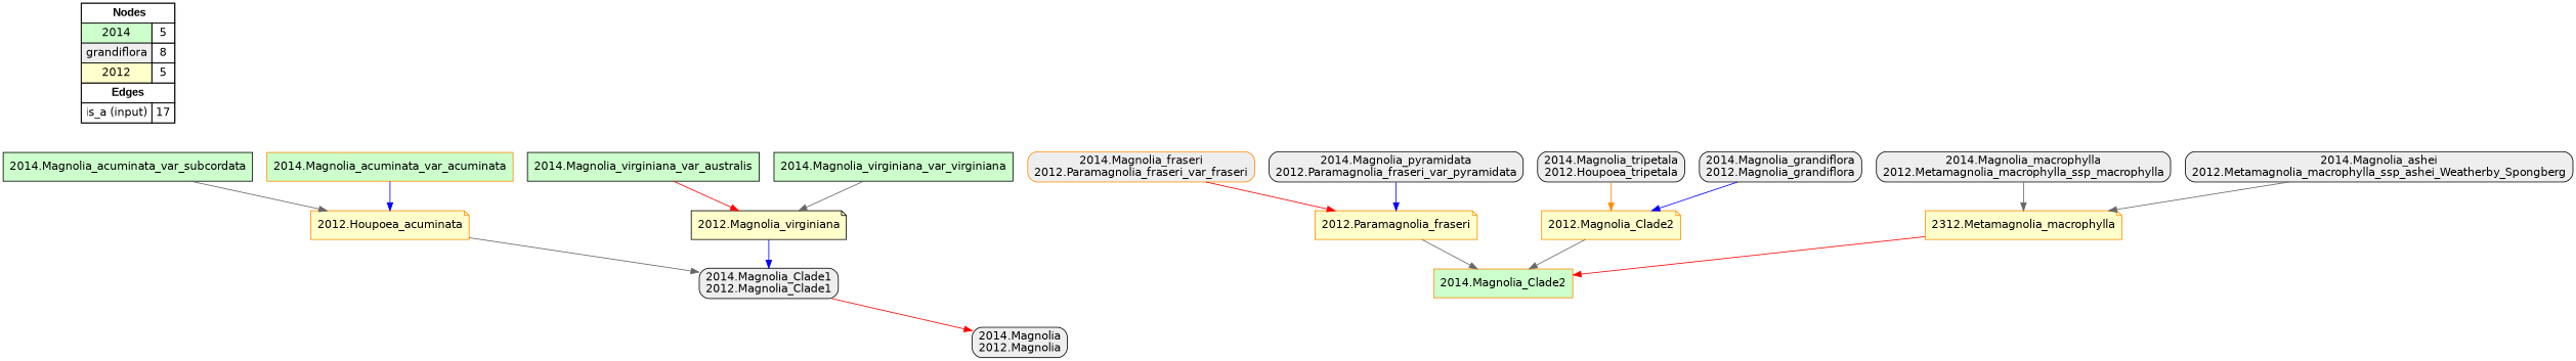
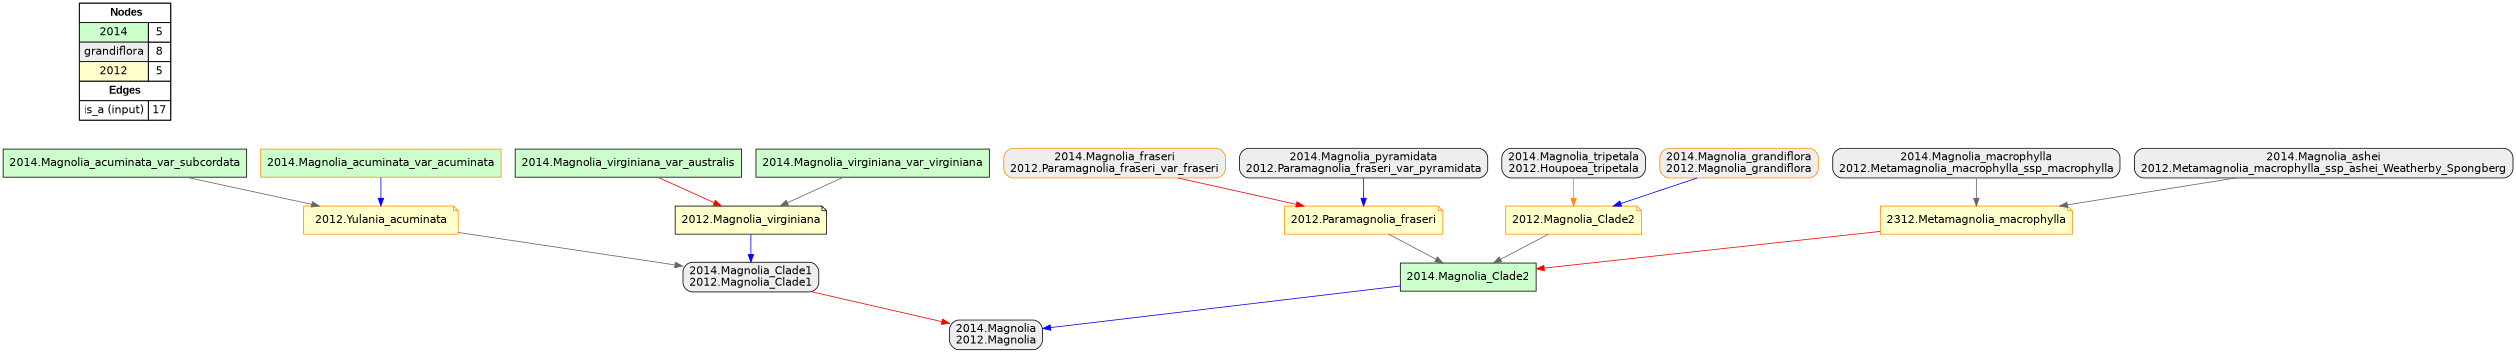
  digraph {
    fontname="DejaVu Sans"
    rankdir=TB
    node [fillcolor="#EEEEEE" fontname="DejaVu Sans" shape=box style=filled color=black]
    edge [arrowhead=normal color=gray40 constraint=true fontname="DejaVu Sans" penwidth=1 style=solid]
    n1 [fillcolor=white label=<   <TABLE BORDER="0" CELLBORDER="1" CELLSPACING="0" CELLPADDING="4">  <TR> <TD COLSPAN="2"><font face="Arial Black"> Nodes</font></TD> </TR>  <TR>   <TD bgcolor="#CCFFCC" fontname="helvetica">2014</TD>   <TD>5</TD>   </TR>  <TR>   <TD bgcolor="#EEEEEE" fontname="helvetica">grandiflora</TD>   <TD>8</TD>   </TR>  <TR>   <TD bgcolor="#FFFFCC" fontname="helvetica">2012</TD>   <TD>5</TD>   </TR>  <TR> <TD COLSPAN="2"><font face = "Arial Black"> Edges </font></TD> </TR>  <TR>   <TD><font color ="#000000">is_a (input)</font></TD><TD>17</TD> </TR> </TABLE>   > margin=0 color=""]
-   "2014.Magnolia_Clade2" [color=darkorange fillcolor="#CCFFCC"]
+   "2014.Magnolia_Clade2" [fillcolor="#CCFFCC"]
    "2014.Magnolia\n2012.Magnolia" [style="filled,rounded"]
    "2014.Magnolia_acuminata_var_subcordata" [fillcolor="#CCFFCC"]
-   "2012.Yulania_acuminata" [color=darkorange fillcolor="#FFFFCC" shape=note label="2012.Houpoea_acuminata"]
+   "2012.Yulania_acuminata" [color=darkorange fillcolor="#FFFFCC" shape=note]
    "2014.Magnolia_Clade1\n2012.Magnolia_Clade1" [style="filled,rounded"]
    "2014.Magnolia_virginiana_var_australis" [fillcolor="#CCFFCC"]
    "2012.Magnolia_virginiana" [fillcolor="#FFFFCC" shape=note]
    "2014.Magnolia_acuminata_var_acuminata" [color=darkorange fillcolor="#CCFFCC"]
    "2014.Magnolia_virginiana_var_virginiana" [fillcolor="#CCFFCC"]
    "2014.Magnolia_fraseri\n2012.Paramagnolia_fraseri_var_fraseri" [color=darkorange style="filled,rounded"]
    "2012.Paramagnolia_fraseri" [color=darkorange fillcolor="#FFFFCC" shape=note]
    "2014.Magnolia_tripetala\n2012.Houpoea_tripetala" [style="filled,rounded"]
    "2012.Magnolia_Clade2" [color=darkorange fillcolor="#FFFFCC" shape=note]
    "2014.Magnolia_macrophylla\n2012.Metamagnolia_macrophylla_ssp_macrophylla" [style="filled,rounded"]
    n16 [color=darkorange fillcolor="#FFFFCC" label="2312.Metamagnolia_macrophylla" shape=note]
    "2014.Magnolia_ashei\n2012.Metamagnolia_macrophylla_ssp_ashei_Weatherby_Spongberg" [style="filled,rounded"]
    "2014.Magnolia_pyramidata\n2012.Paramagnolia_fraseri_var_pyramidata" [style="filled,rounded"]
-   "2014.Magnolia_grandiflora\n2012.Magnolia_grandiflora" [style="filled,rounded"]
+   "2014.Magnolia_grandiflora\n2012.Magnolia_grandiflora" [color=darkorange style="filled,rounded"]
    subgraph sub_1 {
      rank=source
      n1
    }
+   "2014.Magnolia_Clade2" -> "2014.Magnolia\n2012.Magnolia" [color=blue]
    "2014.Magnolia_acuminata_var_subcordata" -> "2012.Yulania_acuminata"
    "2012.Yulania_acuminata" -> "2014.Magnolia_Clade1\n2012.Magnolia_Clade1"
    "2014.Magnolia_Clade1\n2012.Magnolia_Clade1" -> "2014.Magnolia\n2012.Magnolia" [color=red]
    "2014.Magnolia_virginiana_var_australis" -> "2012.Magnolia_virginiana" [color=red]
    "2012.Magnolia_virginiana" -> "2014.Magnolia_Clade1\n2012.Magnolia_Clade1" [color=blue]
    "2014.Magnolia_acuminata_var_acuminata" -> "2012.Yulania_acuminata" [color=blue]
    "2014.Magnolia_virginiana_var_virginiana" -> "2012.Magnolia_virginiana"
    "2014.Magnolia_fraseri\n2012.Paramagnolia_fraseri_var_fraseri" -> "2012.Paramagnolia_fraseri" [color=red]
    "2012.Paramagnolia_fraseri" -> "2014.Magnolia_Clade2"
    "2014.Magnolia_tripetala\n2012.Houpoea_tripetala" -> "2012.Magnolia_Clade2" [color=darkorange]
    "2012.Magnolia_Clade2" -> "2014.Magnolia_Clade2"
    "2014.Magnolia_macrophylla\n2012.Metamagnolia_macrophylla_ssp_macrophylla" -> n16
    n16 -> "2014.Magnolia_Clade2" [color=red]
    "2014.Magnolia_ashei\n2012.Metamagnolia_macrophylla_ssp_ashei_Weatherby_Spongberg" -> n16
    "2014.Magnolia_pyramidata\n2012.Paramagnolia_fraseri_var_pyramidata" -> "2012.Paramagnolia_fraseri" [color=blue]
    "2014.Magnolia_grandiflora\n2012.Magnolia_grandiflora" -> "2012.Magnolia_Clade2" [color=blue]
  }
